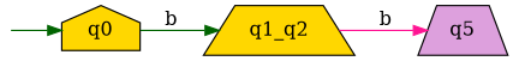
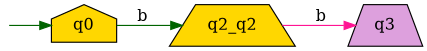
  digraph {
    rankdir=LR
    node [fillcolor=gold shape=trapezium style=filled]
    edge [color=darkgreen]
-   q3 [fillcolor=plum label=q5]
+   q3 [fillcolor=plum]
    start [shape=point style=invis fillcolor=""]
    q0 [shape=house]
-   q1_q2
+   q1_q2 [label=q2_q2]
    start -> q0
    q0 -> q1_q2 [label=b]
    q1_q2 -> q3 [color=deeppink label=b]
  }
